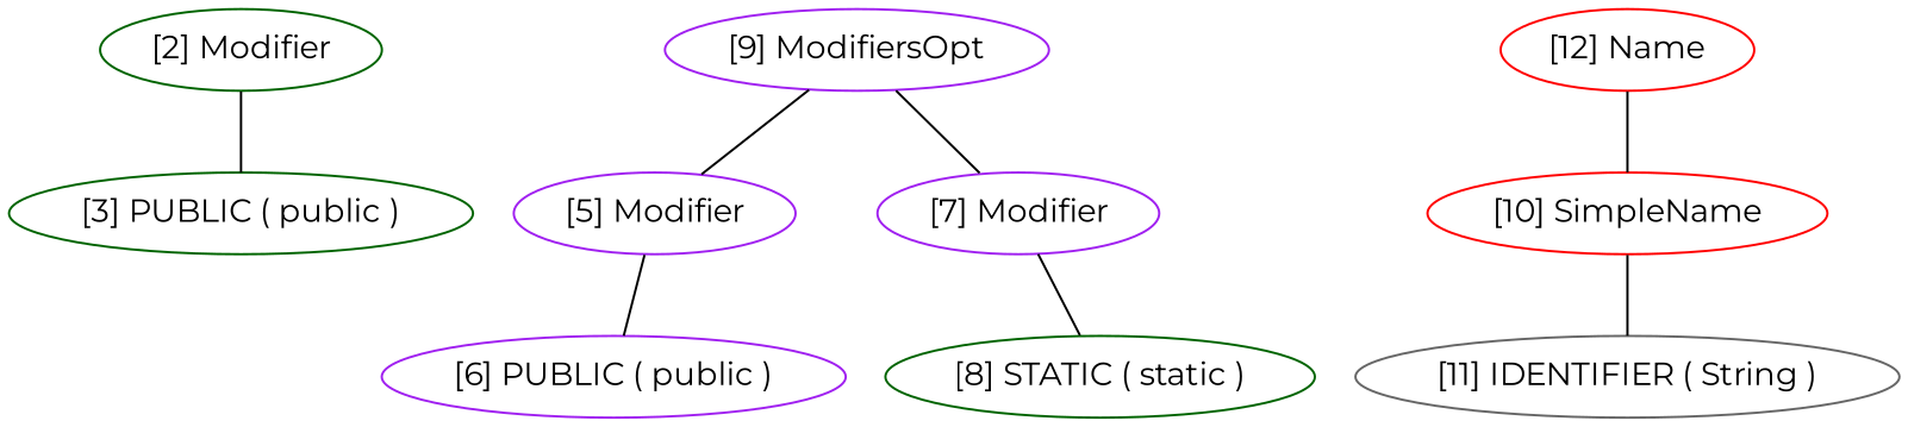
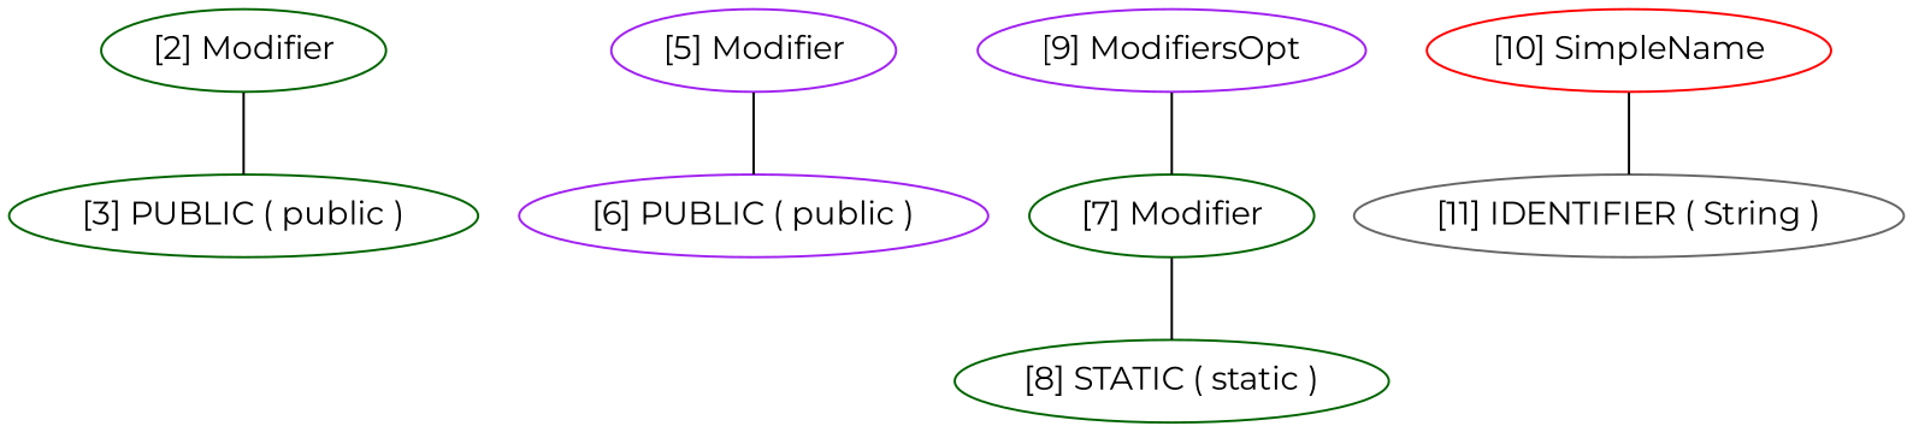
  strict graph {
    fontname=Montserrat
    node [color=darkgreen fontname=Montserrat]
    edge [fontname=Montserrat]
    "[2] Modifier"
    "[3] PUBLIC ( public )"
    "[5] Modifier" [color=purple]
    "[6] PUBLIC ( public )" [color=purple]
-   "[7] Modifier" [color=purple]
+   "[7] Modifier"
    "[8] STATIC ( static )"
    "[9] ModifiersOpt" [color=purple]
    "[10] SimpleName" [color=red]
    "[11] IDENTIFIER ( String )" [color=gray40]
-   "[12] Name" [color=red]
    "[2] Modifier" -- "[3] PUBLIC ( public )"
    "[5] Modifier" -- "[6] PUBLIC ( public )"
    "[7] Modifier" -- "[8] STATIC ( static )"
-   "[9] ModifiersOpt" -- "[5] Modifier"
    "[9] ModifiersOpt" -- "[7] Modifier"
    "[10] SimpleName" -- "[11] IDENTIFIER ( String )"
-   "[12] Name" -- "[10] SimpleName"
  }
